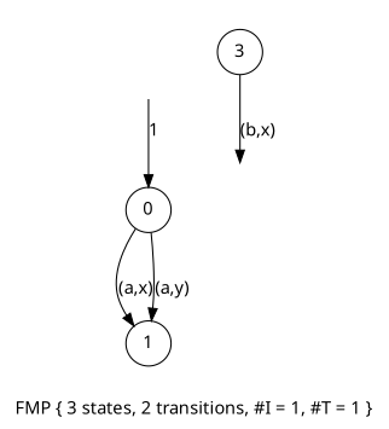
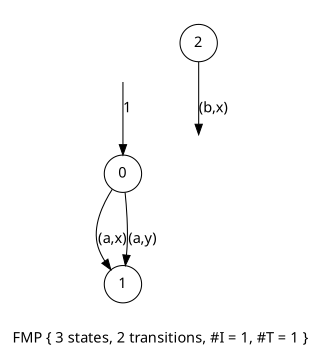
  digraph {
    label="FMP { 3 states, 2 transitions, #I = 1, #T = 1 }"
    fontname="Noto Sans"
    node [shape=circle fontname="Noto Sans"]
    edge [fontname="Noto Sans"]
    FMP1 [height=.01 style=invis width=.01]
    n2 [label=0]
    n3 [label=1]
    FMP4 [height=.01 style=invis width=.01]
-   n5 [label=3]
+   n5 [label=2]
    FMP1 -> n2 [label=1]
    n2 -> n3 [label="(a,x)"]
    n2 -> n3 [label="(a,y)"]
    n5 -> FMP4 [label="(b,x)"]
  }
